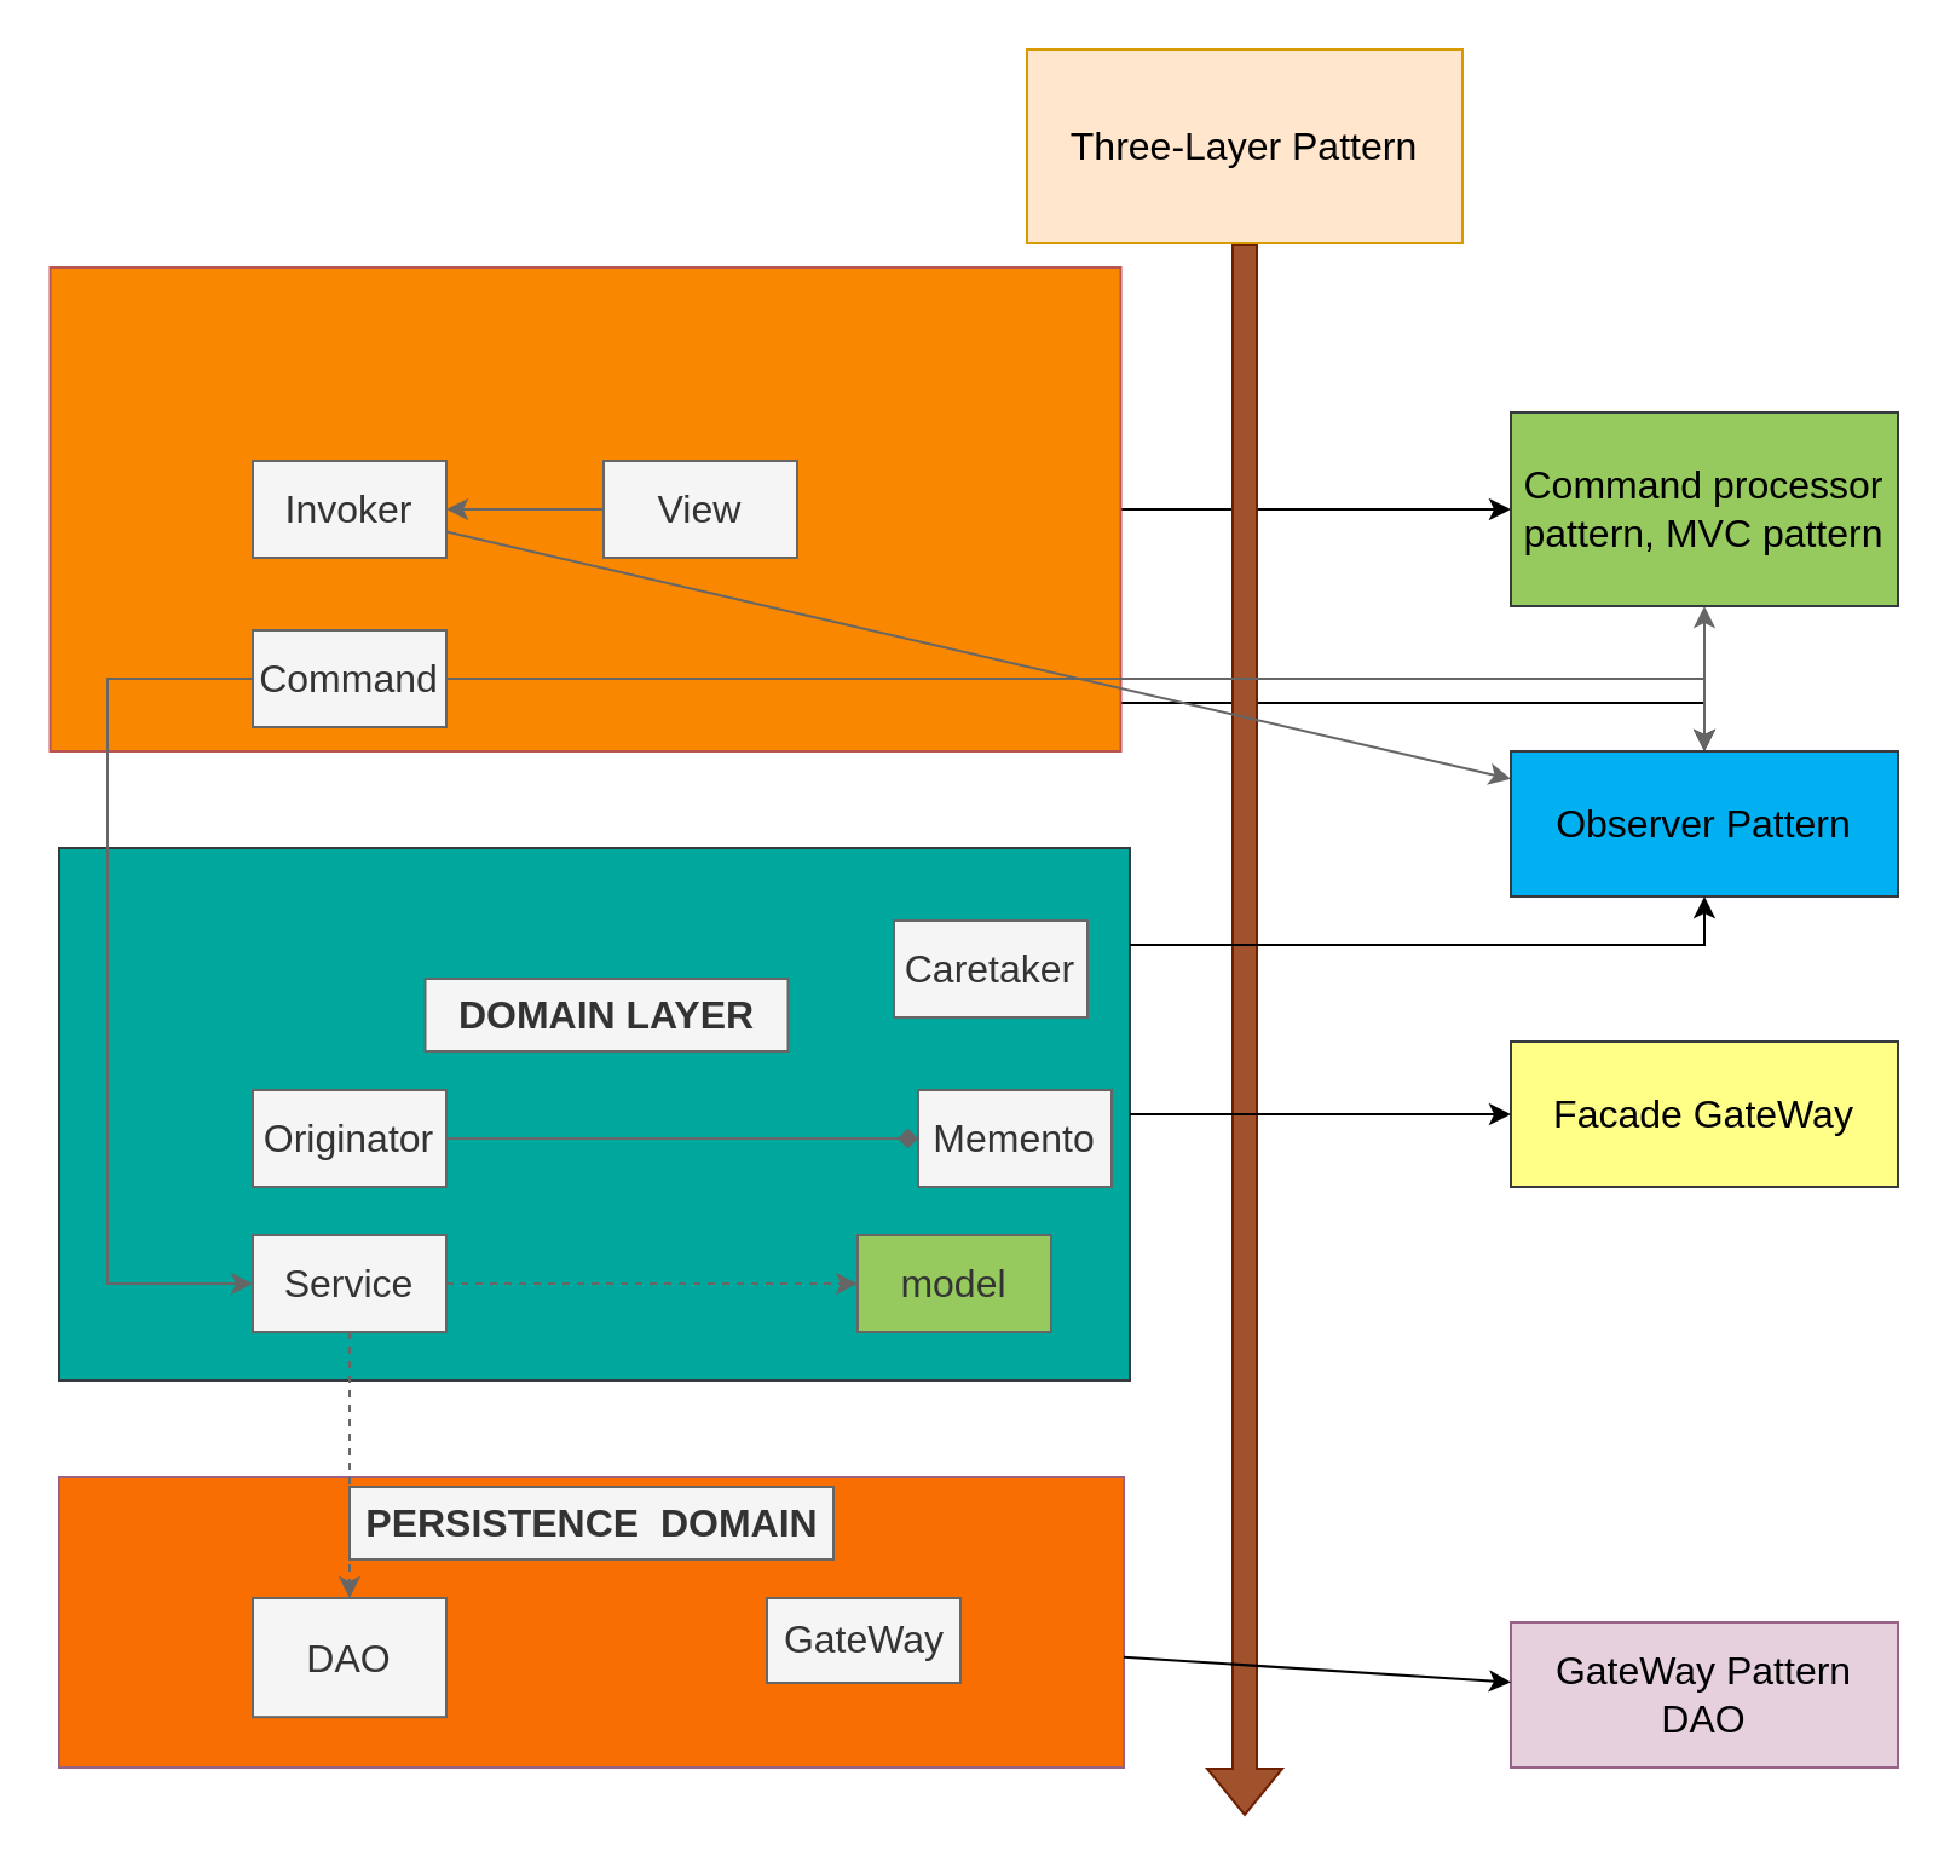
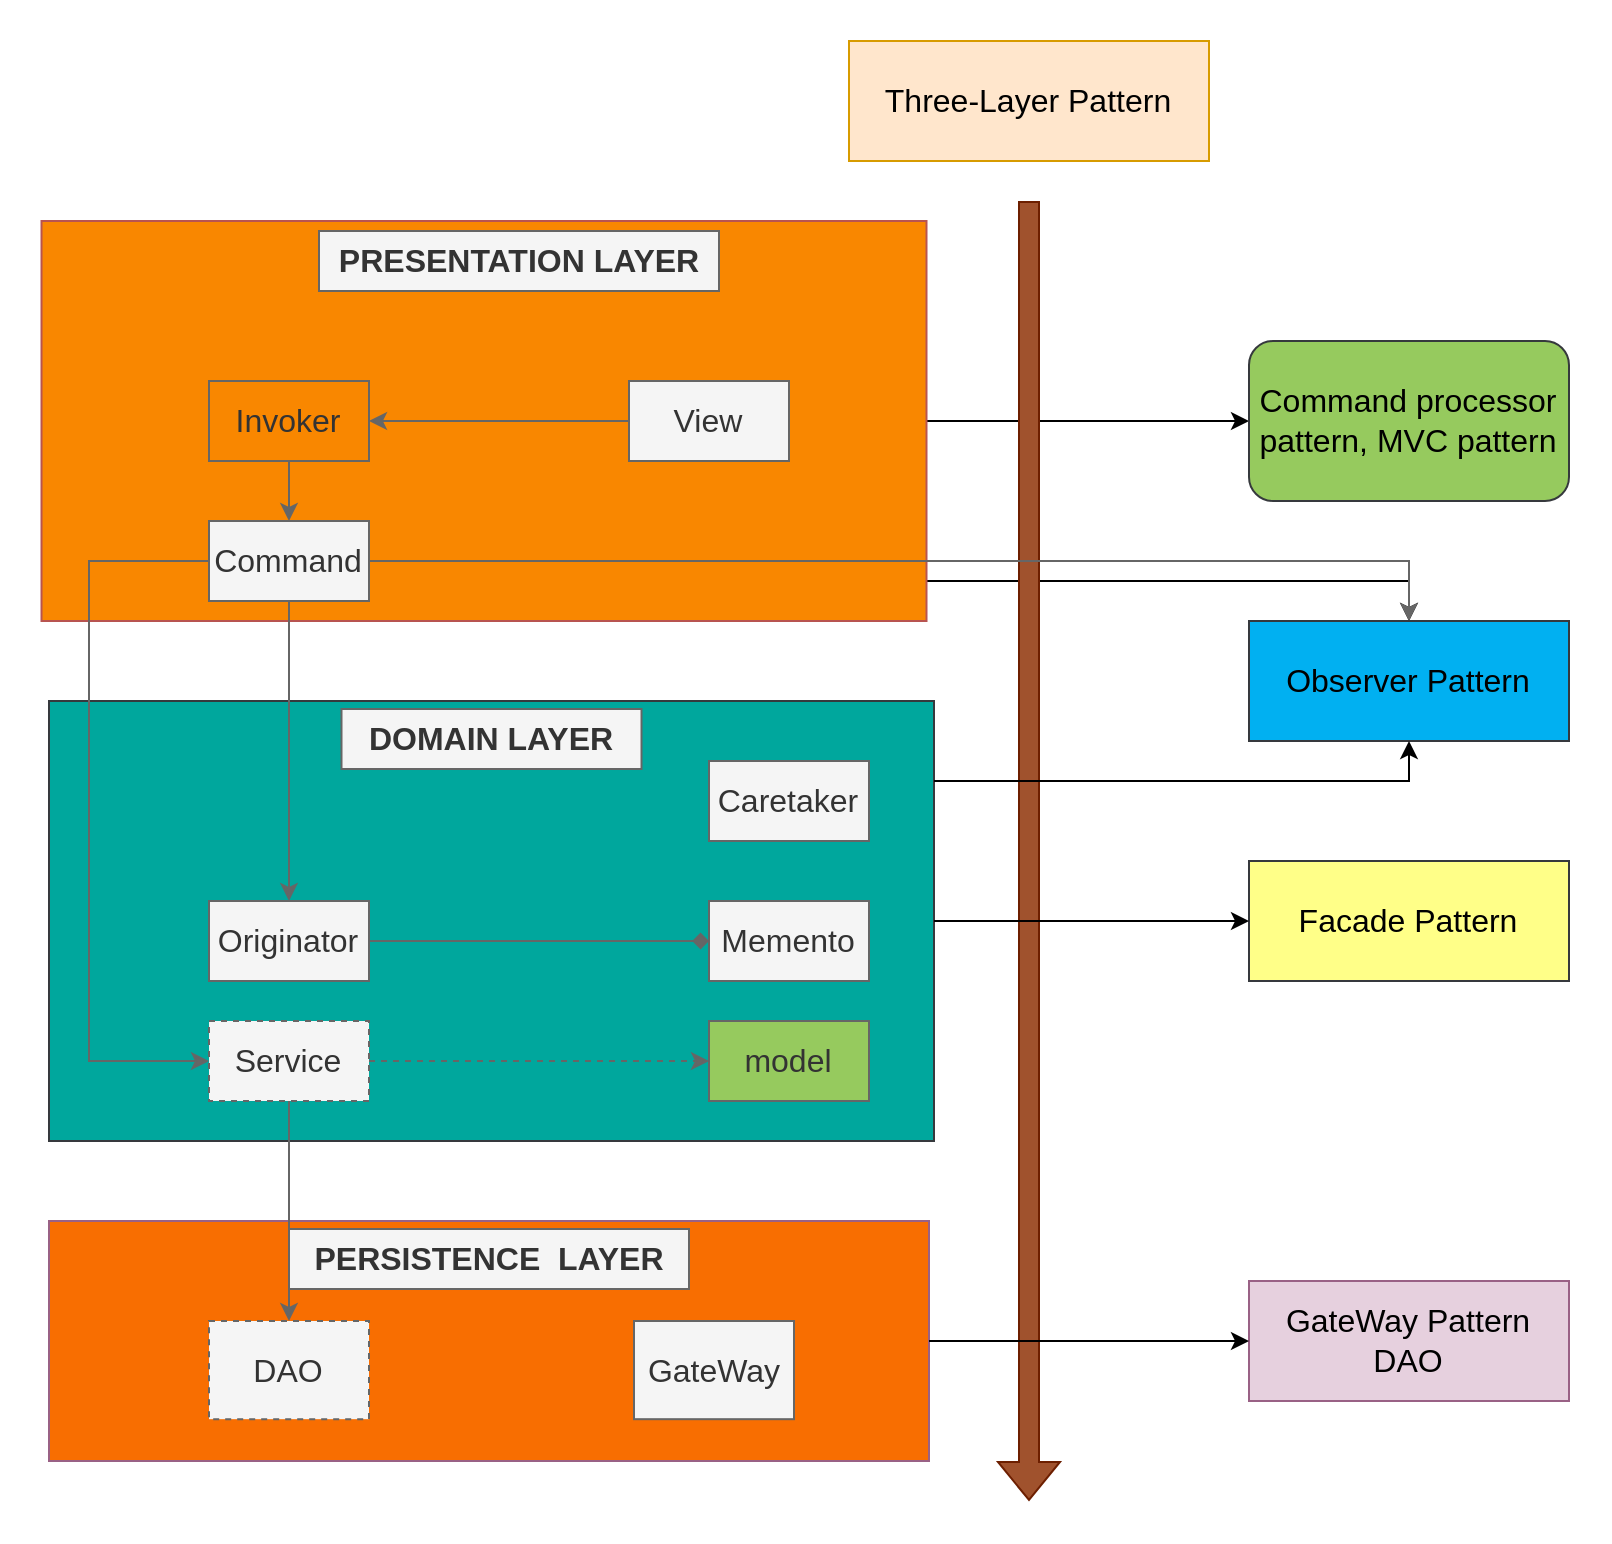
  <mxCell id="0" />
  <mxCell id="1" parent="0" />
  <mxCell id="2" value="" style="whiteSpace=wrap;html=1;fillColor=#f86e01;strokeColor=#996185;gradientColor=none;fontSize=16;" vertex="1" parent="1"><mxGeometry x="24" y="610" width="440" height="120" as="geometry" /></mxCell>
  <mxCell id="3" value="" style="whiteSpace=wrap;html=1;fillColor=#00a79d;strokeColor=#36393d;fontSize=16;" vertex="1" parent="1"><mxGeometry x="24" y="350" width="442.5" height="220" as="geometry" /></mxCell>
  <mxCell id="4" style="edgeStyle=orthogonalEdgeStyle;rounded=0;orthogonalLoop=1;jettySize=auto;html=1;fontSize=16;" edge="1" parent="1" source="6" target="22"><mxGeometry relative="1" as="geometry"><Array as="points"><mxPoint x="704" y="290" /></Array></mxGeometry></mxCell>
  <mxCell id="5" style="edgeStyle=orthogonalEdgeStyle;rounded=0;orthogonalLoop=1;jettySize=auto;html=1;fontSize=16;" edge="1" parent="1" source="6" target="33"><mxGeometry relative="1" as="geometry" /></mxCell>
  <mxCell id="6" value="" style="whiteSpace=wrap;html=1;fillColor=#f98700;strokeColor=#b85450;fontSize=16;" vertex="1" parent="1"><mxGeometry x="20.25" y="110" width="442.5" height="200" as="geometry" /></mxCell>
+ <mxCell id="7" value="&lt;span style=&quot;font-size: 16px;&quot;&gt;PRESENTATION LAYER&lt;/span&gt;" style="text;html=1;align=center;verticalAlign=middle;resizable=0;points=[];autosize=1;strokeColor=#666666;fillColor=#f5f5f5;fontStyle=1;fontColor=#333333;fontSize=16;" vertex="1" parent="1"><mxGeometry x="159" y="115" width="200" height="30" as="geometry" /></mxCell>
  <mxCell id="8" value="" style="shape=flexArrow;endArrow=classic;html=1;rounded=0;fillColor=#a0522d;strokeColor=#6D1F00;fontSize=16;" edge="1" parent="1"><mxGeometry width="50" height="50" relative="1" as="geometry"><mxPoint x="514" y="100" as="sourcePoint" /><mxPoint x="514" y="750" as="targetPoint" /></mxGeometry></mxCell>
- <mxCell id="9" value="Three-Layer Pattern" style="whiteSpace=wrap;html=1;fillColor=#ffe6cc;strokeColor=#d79b00;fontSize=16;" vertex="1" parent="1"><mxGeometry x="424" y="20" width="180" height="80" as="geometry" /></mxCell>
- <mxCell id="10" value="GateWay Pattern&lt;br style=&quot;font-size: 16px;&quot;&gt;DAO" style="whiteSpace=wrap;html=1;fillColor=#e6d0de;strokeColor=#996185;gradientColor=none;fontSize=16;" vertex="1" parent="1"><mxGeometry x="624" y="670" width="160" height="60" as="geometry" /></mxCell>
+ <mxCell id="9" value="Three-Layer Pattern" style="whiteSpace=wrap;html=1;fillColor=#ffe6cc;strokeColor=#d79b00;fontSize=16;" vertex="1" parent="1"><mxGeometry x="424" y="20" width="180" height="60" as="geometry" /></mxCell>
+ <mxCell id="10" value="GateWay Pattern&lt;br style=&quot;font-size: 16px;&quot;&gt;DAO" style="whiteSpace=wrap;html=1;fillColor=#e6d0de;strokeColor=#996185;gradientColor=none;fontSize=16;" vertex="1" parent="1"><mxGeometry x="624" y="640" width="160" height="60" as="geometry" /></mxCell>
  <mxCell id="11" value="" style="edgeStyle=none;rounded=0;orthogonalLoop=1;jettySize=auto;html=1;fontSize=16;" edge="1" parent="1" source="2" target="10"><mxGeometry relative="1" as="geometry" /></mxCell>
- <mxCell id="12" value="Facade GateWay" style="whiteSpace=wrap;html=1;fillColor=#ffff88;strokeColor=#36393d;fontSize=16;" vertex="1" parent="1"><mxGeometry x="624" y="430" width="160" height="60" as="geometry" /></mxCell>
+ <mxCell id="12" value="Facade Pattern" style="whiteSpace=wrap;html=1;fillColor=#ffff88;strokeColor=#36393d;fontSize=16;" vertex="1" parent="1"><mxGeometry x="624" y="430" width="160" height="60" as="geometry" /></mxCell>
  <mxCell id="13" value="" style="edgeStyle=none;rounded=0;orthogonalLoop=1;jettySize=auto;html=1;fontSize=16;" edge="1" parent="1" source="3" target="12"><mxGeometry relative="1" as="geometry" /></mxCell>
  <mxCell id="14" style="edgeStyle=orthogonalEdgeStyle;rounded=0;orthogonalLoop=1;jettySize=auto;html=1;fillColor=#f5f5f5;strokeColor=#666666;fontSize=16;" edge="1" parent="1" source="15" target="21"><mxGeometry relative="1" as="geometry" /></mxCell>
- <mxCell id="15" value="View" style="whiteSpace=wrap;html=1;fillColor=#f5f5f5;strokeColor=#666666;fontColor=#333333;fontSize=16;" vertex="1" parent="1"><mxGeometry x="249" y="190" width="80" height="40" as="geometry" /></mxCell>
- <mxCell id="16" style="edgeStyle=orthogonalEdgeStyle;rounded=0;orthogonalLoop=1;jettySize=auto;html=1;fillColor=#f5f5f5;strokeColor=#666666;fontSize=16;" edge="1" parent="1" source="19" target="33"><mxGeometry relative="1" as="geometry" /></mxCell>
+ <mxCell id="15" value="View" style="whiteSpace=wrap;html=1;fillColor=#f5f5f5;strokeColor=#666666;fontColor=#333333;fontSize=16;" vertex="1" parent="1"><mxGeometry x="314" y="190" width="80" height="40" as="geometry" /></mxCell>
+ <mxCell id="16" style="edgeStyle=orthogonalEdgeStyle;rounded=0;orthogonalLoop=1;jettySize=auto;html=1;fillColor=#f5f5f5;strokeColor=#666666;fontSize=16;" edge="1" parent="1" source="19" target="29"><mxGeometry relative="1" as="geometry" /></mxCell>
  <mxCell id="17" style="edgeStyle=orthogonalEdgeStyle;rounded=0;orthogonalLoop=1;jettySize=auto;html=1;fillColor=#f5f5f5;strokeColor=#666666;fontSize=16;" edge="1" parent="1" target="32"><mxGeometry relative="1" as="geometry"><mxPoint x="104" y="280" as="sourcePoint" /><mxPoint x="116.5" y="600" as="targetPoint" /><Array as="points"><mxPoint x="44" y="280" /><mxPoint x="44" y="530" /></Array></mxGeometry></mxCell>
  <mxCell id="18" style="edgeStyle=orthogonalEdgeStyle;rounded=0;orthogonalLoop=1;jettySize=auto;html=1;fillColor=#f5f5f5;strokeColor=#666666;fontSize=16;" edge="1" parent="1" source="19" target="22"><mxGeometry relative="1" as="geometry" /></mxCell>
  <mxCell id="19" value="Command" style="whiteSpace=wrap;html=1;fillColor=#f5f5f5;strokeColor=#666666;fontColor=#333333;fontSize=16;" vertex="1" parent="1"><mxGeometry x="104" y="260" width="80" height="40" as="geometry" /></mxCell>
- <mxCell id="20" style="rounded=0;orthogonalLoop=1;jettySize=auto;html=1;fillColor=#f5f5f5;strokeColor=#666666;fontSize=16;" edge="1" parent="1" source="21" target="22"><mxGeometry relative="1" as="geometry" /></mxCell>
- <mxCell id="21" value="Invoker" style="whiteSpace=wrap;html=1;fillColor=#f5f5f5;strokeColor=#666666;fontColor=#333333;fontSize=16;" vertex="1" parent="1"><mxGeometry x="104" y="190" width="80" height="40" as="geometry" /></mxCell>
+ <mxCell id="20" style="rounded=0;orthogonalLoop=1;jettySize=auto;html=1;fillColor=#f5f5f5;strokeColor=#666666;fontSize=16;" edge="1" parent="1" source="21" target="19"><mxGeometry relative="1" as="geometry" /></mxCell>
+ <mxCell id="21" value="Invoker" style="whiteSpace=wrap;html=1;fillColor=#f98700;strokeColor=#666666;fontColor=#333333;fontSize=16;" vertex="1" parent="1"><mxGeometry x="104" y="190" width="80" height="40" as="geometry" /></mxCell>
  <mxCell id="22" value="Observer Pattern" style="whiteSpace=wrap;html=1;fillColor=#01b0f1;strokeColor=#36393d;fontSize=16;" vertex="1" parent="1"><mxGeometry x="624" y="310" width="160" height="60" as="geometry" /></mxCell>
  <mxCell id="23" style="edgeStyle=orthogonalEdgeStyle;rounded=0;orthogonalLoop=1;jettySize=auto;html=1;fontSize=16;" edge="1" parent="1" source="3" target="22"><mxGeometry relative="1" as="geometry"><Array as="points"><mxPoint x="554" y="390" /><mxPoint x="554" y="390" /></Array></mxGeometry></mxCell>
- <mxCell id="24" value="&lt;span style=&quot;font-size: 16px;&quot;&gt;DOMAIN LAYER&lt;/span&gt;" style="text;html=1;align=center;verticalAlign=middle;resizable=0;points=[];autosize=1;strokeColor=#666666;fillColor=#f5f5f5;fontStyle=1;fontColor=#333333;fontSize=16;" vertex="1" parent="1"><mxGeometry x="175.252" y="403.995" width="150" height="30" as="geometry" /></mxCell>
+ <mxCell id="24" value="&lt;span style=&quot;font-size: 16px;&quot;&gt;DOMAIN LAYER&lt;/span&gt;" style="text;html=1;align=center;verticalAlign=middle;resizable=0;points=[];autosize=1;strokeColor=#666666;fillColor=#f5f5f5;fontStyle=1;fontColor=#333333;fontSize=16;" vertex="1" parent="1"><mxGeometry x="170.252" y="353.995" width="150" height="30" as="geometry" /></mxCell>
  <mxCell id="25" value="model" style="whiteSpace=wrap;html=1;fillColor=#96ca5e;strokeColor=#666666;fontColor=#333333;fontSize=16;" vertex="1" parent="1"><mxGeometry x="354" y="510" width="80" height="40" as="geometry" /></mxCell>
- <mxCell id="26" value="Caretaker" style="whiteSpace=wrap;html=1;fillColor=#f5f5f5;strokeColor=#666666;fontColor=#333333;fontSize=16;" vertex="1" parent="1"><mxGeometry x="369" y="380" width="80" height="40" as="geometry" /></mxCell>
- <mxCell id="27" value="Memento" style="whiteSpace=wrap;html=1;fillColor=#f5f5f5;strokeColor=#666666;fontColor=#333333;fontSize=16;" vertex="1" parent="1"><mxGeometry x="379" y="450" width="80" height="40" as="geometry" /></mxCell>
+ <mxCell id="26" value="Caretaker" style="whiteSpace=wrap;html=1;fillColor=#f5f5f5;strokeColor=#666666;fontColor=#333333;fontSize=16;" vertex="1" parent="1"><mxGeometry x="354" y="380" width="80" height="40" as="geometry" /></mxCell>
+ <mxCell id="27" value="Memento" style="whiteSpace=wrap;html=1;fillColor=#f5f5f5;strokeColor=#666666;fontColor=#333333;fontSize=16;" vertex="1" parent="1"><mxGeometry x="354" y="450" width="80" height="40" as="geometry" /></mxCell>
  <mxCell id="28" style="edgeStyle=orthogonalEdgeStyle;rounded=0;orthogonalLoop=1;jettySize=auto;html=1;fillColor=#f5f5f5;strokeColor=#666666;fontSize=16;endArrow=diamond;" edge="1" parent="1" source="29" target="27"><mxGeometry relative="1" as="geometry" /></mxCell>
  <mxCell id="29" value="Originator" style="whiteSpace=wrap;html=1;fillColor=#f5f5f5;strokeColor=#666666;fontColor=#333333;fontSize=16;" vertex="1" parent="1"><mxGeometry x="104" y="450" width="80" height="40" as="geometry" /></mxCell>
  <mxCell id="30" style="edgeStyle=orthogonalEdgeStyle;rounded=0;orthogonalLoop=1;jettySize=auto;html=1;fillColor=#f5f5f5;strokeColor=#666666;fontSize=16;dashed=1;" edge="1" parent="1" source="32" target="25"><mxGeometry relative="1" as="geometry" /></mxCell>
- <mxCell id="31" style="edgeStyle=orthogonalEdgeStyle;rounded=0;orthogonalLoop=1;jettySize=auto;html=1;fillColor=#f5f5f5;strokeColor=#666666;fontSize=16;dashed=1;" edge="1" parent="1" source="32" target="35"><mxGeometry relative="1" as="geometry" /></mxCell>
- <mxCell id="32" value="Service" style="whiteSpace=wrap;html=1;fillColor=#f5f5f5;strokeColor=#666666;fontColor=#333333;fontSize=16;" vertex="1" parent="1"><mxGeometry x="104" y="510" width="80" height="40" as="geometry" /></mxCell>
- <mxCell id="33" value="Command processor pattern, MVC pattern" style="whiteSpace=wrap;html=1;fillColor=#96ca5e;strokeColor=#36393d;fontSize=16;" vertex="1" parent="1"><mxGeometry x="624" y="170" width="160" height="80" as="geometry" /></mxCell>
- <mxCell id="34" value="GateWay" style="whiteSpace=wrap;html=1;fillColor=#f5f5f5;strokeColor=#666666;fontColor=#333333;fontSize=16;" vertex="1" parent="1"><mxGeometry x="316.5" y="659.999" width="80" height="35" as="geometry" /></mxCell>
- <mxCell id="35" value="DAO" style="whiteSpace=wrap;html=1;fillColor=#f5f5f5;strokeColor=#666666;fontColor=#333333;fontSize=16;" vertex="1" parent="1"><mxGeometry x="104" y="659.999" width="80" height="49.091" as="geometry" /></mxCell>
- <mxCell id="36" value="&lt;span style=&quot;font-size: 16px;&quot;&gt;PERSISTENCE&amp;nbsp; DOMAIN&lt;br style=&quot;font-size: 16px;&quot;&gt;&lt;/span&gt;" style="text;html=1;align=center;verticalAlign=middle;resizable=0;points=[];autosize=1;strokeColor=#666666;fillColor=#f5f5f5;fontStyle=1;fontColor=#333333;fontSize=16;" vertex="1" parent="1"><mxGeometry x="143.999" y="613.995" width="200" height="30" as="geometry" /></mxCell>
+ <mxCell id="31" style="edgeStyle=orthogonalEdgeStyle;rounded=0;orthogonalLoop=1;jettySize=auto;html=1;fillColor=#f5f5f5;strokeColor=#666666;fontSize=16;" edge="1" parent="1" source="32" target="35"><mxGeometry relative="1" as="geometry" /></mxCell>
+ <mxCell id="32" value="Service" style="whiteSpace=wrap;html=1;fillColor=#f5f5f5;strokeColor=#666666;fontColor=#333333;fontSize=16;dashed=1;" vertex="1" parent="1"><mxGeometry x="104" y="510" width="80" height="40" as="geometry" /></mxCell>
+ <mxCell id="33" value="Command processor pattern, MVC pattern" style="whiteSpace=wrap;html=1;fillColor=#96ca5e;strokeColor=#36393d;fontSize=16;rounded=1;" vertex="1" parent="1"><mxGeometry x="624" y="170" width="160" height="80" as="geometry" /></mxCell>
+ <mxCell id="34" value="GateWay" style="whiteSpace=wrap;html=1;fillColor=#f5f5f5;strokeColor=#666666;fontColor=#333333;fontSize=16;" vertex="1" parent="1"><mxGeometry x="316.5" y="659.999" width="80" height="49.091" as="geometry" /></mxCell>
+ <mxCell id="35" value="DAO" style="whiteSpace=wrap;html=1;fillColor=#f5f5f5;strokeColor=#666666;fontColor=#333333;fontSize=16;dashed=1;" vertex="1" parent="1"><mxGeometry x="104" y="659.999" width="80" height="49.091" as="geometry" /></mxCell>
+ <mxCell id="36" value="&lt;span style=&quot;font-size: 16px;&quot;&gt;PERSISTENCE&amp;nbsp; LAYER&lt;br style=&quot;font-size: 16px;&quot;&gt;&lt;/span&gt;" style="text;html=1;align=center;verticalAlign=middle;resizable=0;points=[];autosize=1;strokeColor=#666666;fillColor=#f5f5f5;fontStyle=1;fontColor=#333333;fontSize=16;" vertex="1" parent="1"><mxGeometry x="143.999" y="613.995" width="200" height="30" as="geometry" /></mxCell>
